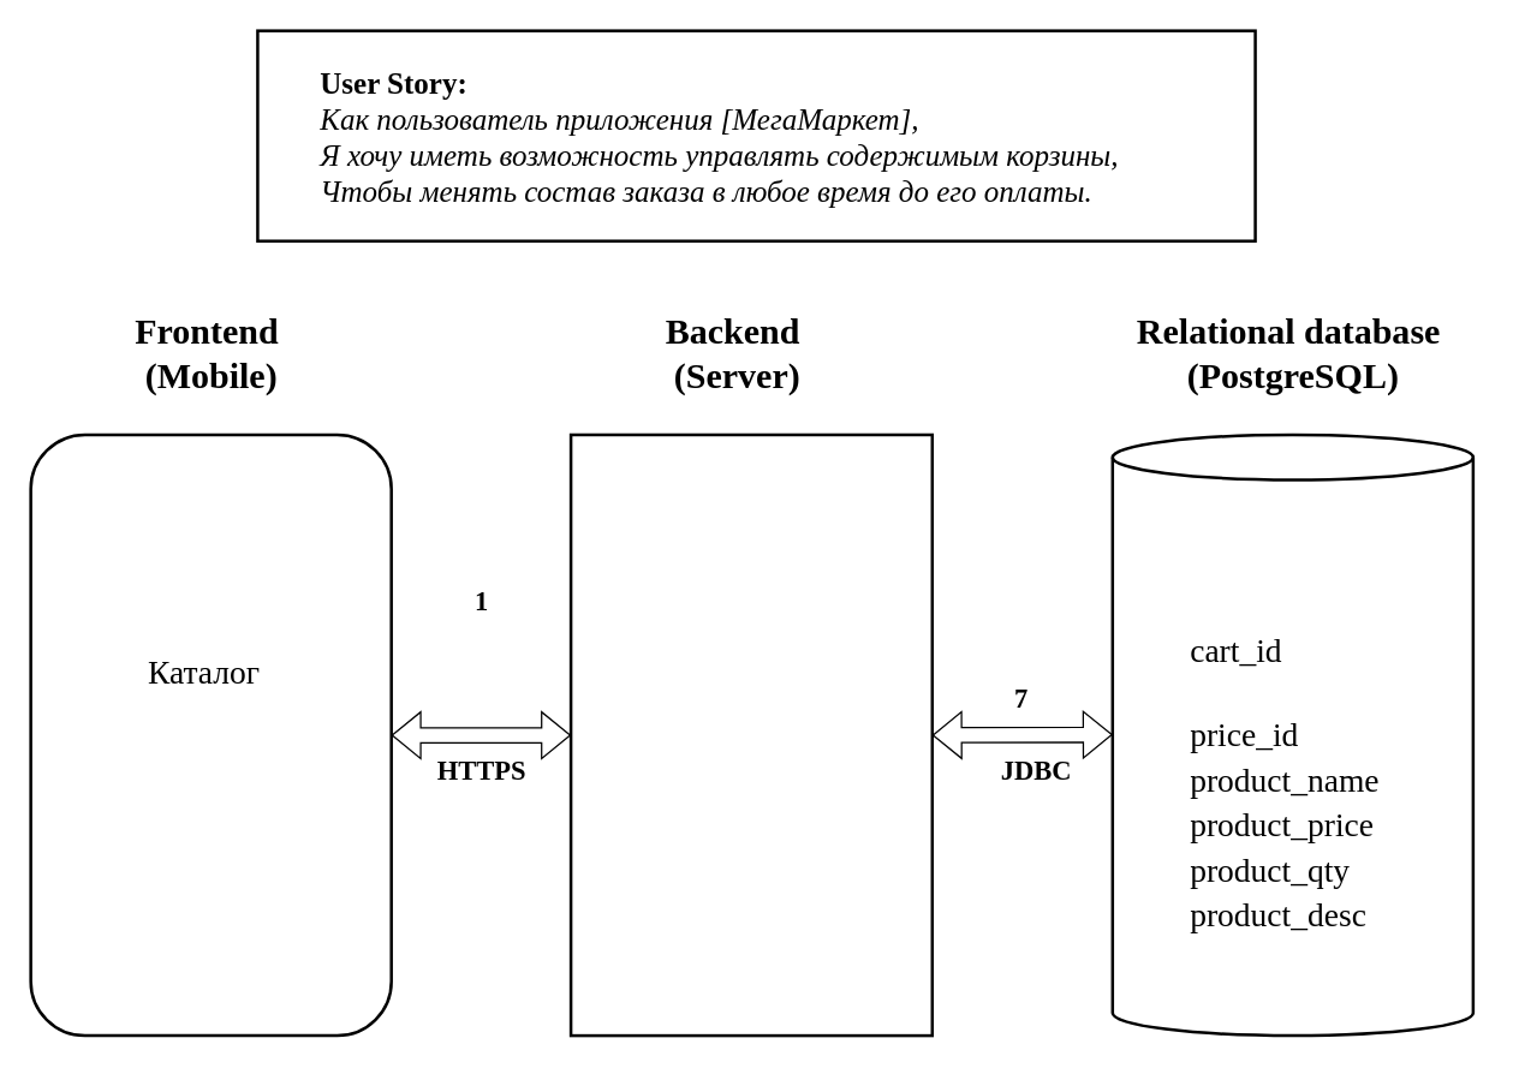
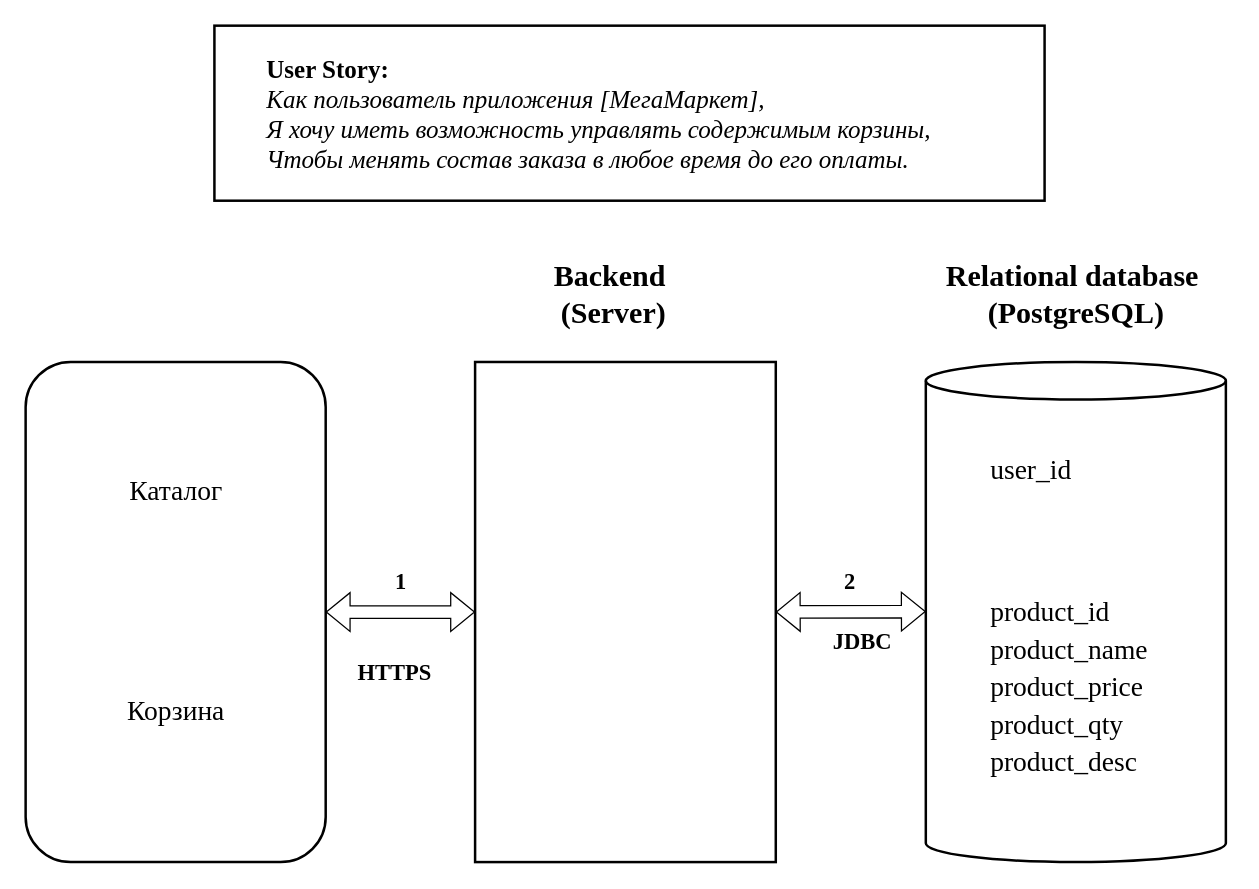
  <mxCell id="0" />
  <mxCell id="1" parent="0" />
  <mxCell id="2" value="&lt;blockquote style=&quot;margin: 0px 0px 0px 40px; border: none; padding: 0px; font-size: 20px;&quot;&gt;&lt;font style=&quot;font-size: 20px;&quot;&gt;&lt;b style=&quot;&quot;&gt;User Story:&amp;nbsp;&lt;br style=&quot;&quot;&gt;&lt;/b&gt;&lt;/font&gt;&lt;font style=&quot;font-size: 20px;&quot;&gt;&lt;em style=&quot;box-sizing: border-box;&quot;&gt;Как пользователь приложения [МегаМаркет],&lt;br style=&quot;&quot;&gt;&lt;/em&gt;&lt;/font&gt;&lt;font style=&quot;font-size: 20px;&quot;&gt;&lt;em style=&quot;box-sizing: border-box;&quot;&gt;Я хочу иметь возможность управлять содержимым корзины,&lt;br style=&quot;&quot;&gt;&lt;/em&gt;&lt;/font&gt;&lt;font style=&quot;font-size: 20px;&quot;&gt;&lt;em style=&quot;box-sizing: border-box;&quot;&gt;Чтобы менять состав заказа в любое время до его оплаты.&lt;/em&gt;&lt;/font&gt;&lt;/blockquote&gt;" style="whiteSpace=wrap;html=1;align=left;strokeWidth=2;fontFamily=Comic Sans MS;fontSize=17;spacing=2;" parent="1" vertex="1"><mxGeometry x="171" y="20" width="664" height="140" as="geometry" /></mxCell>
  <mxCell id="3" value="" style="shape=cylinder3;whiteSpace=wrap;html=1;boundedLbl=1;backgroundOutline=1;size=15;strokeWidth=2;" parent="1" vertex="1"><mxGeometry x="740" y="289" width="240" height="400" as="geometry" /></mxCell>
  <mxCell id="4" value="" style="rounded=1;whiteSpace=wrap;html=1;strokeWidth=2;" parent="1" vertex="1"><mxGeometry x="20" y="289" width="240" height="400" as="geometry" /></mxCell>
  <mxCell id="5" value="" style="rounded=0;whiteSpace=wrap;html=1;strokeWidth=2;" parent="1" vertex="1"><mxGeometry x="379.5" y="289" width="240.5" height="400" as="geometry" /></mxCell>
- <mxCell id="6" value="Frontend&amp;nbsp;&lt;br style=&quot;font-size: 24px;&quot;&gt;(Mobile)" style="text;html=1;align=center;verticalAlign=middle;resizable=0;points=[];autosize=1;strokeColor=none;fillColor=none;fontFamily=Comic Sans MS;fontSize=24;fontStyle=1" parent="1" vertex="1"><mxGeometry x="75" y="200" width="130" height="70" as="geometry" /></mxCell>
  <mxCell id="7" value="Backend&amp;nbsp;&lt;br style=&quot;font-size: 24px;&quot;&gt;(Server)" style="text;html=1;align=center;verticalAlign=middle;resizable=0;points=[];autosize=1;strokeColor=none;fillColor=none;fontFamily=Comic Sans MS;fontSize=24;fontStyle=1" parent="1" vertex="1"><mxGeometry x="429.75" y="200" width="120" height="70" as="geometry" /></mxCell>
  <mxCell id="8" value="Relational database&amp;nbsp;&lt;br style=&quot;font-size: 24px;&quot;&gt;(PostgreSQL)" style="text;html=1;align=center;verticalAlign=middle;resizable=0;points=[];autosize=1;strokeColor=none;fillColor=none;fontFamily=Comic Sans MS;fontSize=24;fontStyle=1" parent="1" vertex="1"><mxGeometry x="735" y="200" width="250" height="70" as="geometry" /></mxCell>
  <mxCell id="9" value="" style="shape=flexArrow;endArrow=classic;startArrow=classic;html=1;rounded=0;exitX=1;exitY=0.5;exitDx=0;exitDy=0;entryX=0;entryY=0.5;entryDx=0;entryDy=0;strokeWidth=1;" parent="1" source="4" target="5" edge="1"><mxGeometry width="100" height="100" relative="1" as="geometry"><mxPoint x="275" y="449" as="sourcePoint" /><mxPoint x="375" y="349" as="targetPoint" /></mxGeometry></mxCell>
  <mxCell id="10" value="" style="shape=flexArrow;endArrow=classic;startArrow=classic;html=1;rounded=0;entryX=0;entryY=0.5;entryDx=0;entryDy=0;strokeWidth=1;" parent="1" edge="1"><mxGeometry width="100" height="100" relative="1" as="geometry"><mxPoint x="620" y="489" as="sourcePoint" /><mxPoint x="740" y="488.6" as="targetPoint" /></mxGeometry></mxCell>
- <mxCell id="11" value="&lt;b style=&quot;font-size: 18px;&quot;&gt;HTTPS&lt;/b&gt;" style="text;html=1;align=center;verticalAlign=middle;resizable=0;points=[];autosize=1;strokeColor=none;fillColor=none;fontSize=18;fontFamily=Comic Sans MS;" parent="1" vertex="1"><mxGeometry x="280" y="493" width="80" height="40" as="geometry" /></mxCell>
+ <mxCell id="11" value="&lt;b style=&quot;font-size: 18px;&quot;&gt;HTTPS&lt;/b&gt;" style="text;html=1;align=center;verticalAlign=middle;resizable=0;points=[];autosize=1;strokeColor=none;fillColor=none;fontSize=18;fontFamily=Comic Sans MS;" parent="1" vertex="1"><mxGeometry x="275" y="518" width="80" height="40" as="geometry" /></mxCell>
  <mxCell id="12" value="&lt;b style=&quot;font-size: 18px;&quot;&gt;JDBC&lt;/b&gt;" style="text;html=1;align=center;verticalAlign=middle;resizable=0;points=[];autosize=1;strokeColor=none;fillColor=none;fontSize=18;fontFamily=Comic Sans MS;" parent="1" vertex="1"><mxGeometry x="654" y="493" width="70" height="40" as="geometry" /></mxCell>
- <mxCell id="13" value="Каталог" style="text;html=1;align=center;verticalAlign=middle;resizable=0;points=[];autosize=1;strokeColor=none;fillColor=none;fontFamily=Comic Sans MS;fontSize=22;fontStyle=0" parent="1" vertex="1"><mxGeometry x="80" y="428" width="110" height="40" as="geometry" /></mxCell>
- <mxCell id="15" value="cart_id" style="text;html=1;align=left;verticalAlign=middle;resizable=0;points=[];autosize=1;strokeColor=none;fillColor=none;fontFamily=Comic Sans MS;fontSize=22;fontStyle=0" parent="1" vertex="1"><mxGeometry x="790" y="414" width="100" height="40" as="geometry" /></mxCell>
- <mxCell id="17" value="price_id" style="text;html=1;align=left;verticalAlign=middle;resizable=0;points=[];autosize=1;strokeColor=none;fillColor=none;fontFamily=Comic Sans MS;fontSize=22;fontStyle=0" parent="1" vertex="1"><mxGeometry x="790" y="470" width="140" height="40" as="geometry" /></mxCell>
+ <mxCell id="13" value="Каталог" style="text;html=1;align=center;verticalAlign=middle;resizable=0;points=[];autosize=1;strokeColor=none;fillColor=none;fontFamily=Comic Sans MS;fontSize=22;fontStyle=0" parent="1" vertex="1"><mxGeometry x="85" y="373" width="110" height="40" as="geometry" /></mxCell>
+ <mxCell id="14" value="Корзина" style="text;html=1;align=center;verticalAlign=middle;resizable=0;points=[];autosize=1;strokeColor=none;fillColor=none;fontFamily=Comic Sans MS;fontSize=22;fontStyle=0" parent="1" vertex="1"><mxGeometry x="85" y="549" width="110" height="40" as="geometry" /></mxCell>
+ <mxCell id="16" value="user_id" style="text;html=1;align=left;verticalAlign=middle;resizable=0;points=[];autosize=1;strokeColor=none;fillColor=none;fontFamily=Comic Sans MS;fontSize=22;fontStyle=0" parent="1" vertex="1"><mxGeometry x="790" y="356" width="100" height="40" as="geometry" /></mxCell>
+ <mxCell id="17" value="product_id" style="text;html=1;align=left;verticalAlign=middle;resizable=0;points=[];autosize=1;strokeColor=none;fillColor=none;fontFamily=Comic Sans MS;fontSize=22;fontStyle=0" parent="1" vertex="1"><mxGeometry x="790" y="470" width="140" height="40" as="geometry" /></mxCell>
  <mxCell id="18" value="product_name" style="text;html=1;align=left;verticalAlign=middle;resizable=0;points=[];autosize=1;strokeColor=none;fillColor=none;fontFamily=Comic Sans MS;fontSize=22;fontStyle=0" parent="1" vertex="1"><mxGeometry x="790" y="500" width="170" height="40" as="geometry" /></mxCell>
  <mxCell id="19" value="product_qty" style="text;html=1;align=left;verticalAlign=middle;resizable=0;points=[];autosize=1;strokeColor=none;fillColor=none;fontFamily=Comic Sans MS;fontSize=22;fontStyle=0" parent="1" vertex="1"><mxGeometry x="790" y="560" width="150" height="40" as="geometry" /></mxCell>
  <mxCell id="20" value="product_desc" style="text;html=1;align=left;verticalAlign=middle;resizable=0;points=[];autosize=1;strokeColor=none;fillColor=none;fontFamily=Comic Sans MS;fontSize=22;fontStyle=0" parent="1" vertex="1"><mxGeometry x="790" y="590" width="160" height="40" as="geometry" /></mxCell>
  <mxCell id="21" value="product_price" style="text;html=1;align=left;verticalAlign=middle;resizable=0;points=[];autosize=1;strokeColor=none;fillColor=none;fontFamily=Comic Sans MS;fontSize=22;fontStyle=0" parent="1" vertex="1"><mxGeometry x="790" y="530" width="170" height="40" as="geometry" /></mxCell>
- <mxCell id="22" value="&lt;b style=&quot;font-size: 18px;&quot;&gt;1&lt;/b&gt;" style="text;html=1;align=center;verticalAlign=middle;resizable=0;points=[];autosize=1;strokeColor=none;fillColor=none;fontSize=18;fontFamily=Comic Sans MS;" parent="1" vertex="1"><mxGeometry x="305" y="380" width="30" height="40" as="geometry" /></mxCell>
- <mxCell id="23" value="&lt;b style=&quot;font-size: 18px;&quot;&gt;7&lt;/b&gt;" style="text;html=1;align=center;verticalAlign=middle;resizable=0;points=[];autosize=1;strokeColor=none;fillColor=none;fontSize=18;fontFamily=Comic Sans MS;" parent="1" vertex="1"><mxGeometry x="664" y="445" width="30" height="40" as="geometry" /></mxCell>
+ <mxCell id="22" value="&lt;b style=&quot;font-size: 18px;&quot;&gt;1&lt;/b&gt;" style="text;html=1;align=center;verticalAlign=middle;resizable=0;points=[];autosize=1;strokeColor=none;fillColor=none;fontSize=18;fontFamily=Comic Sans MS;" parent="1" vertex="1"><mxGeometry x="305" y="445" width="30" height="40" as="geometry" /></mxCell>
+ <mxCell id="23" value="&lt;b style=&quot;font-size: 18px;&quot;&gt;2&lt;/b&gt;" style="text;html=1;align=center;verticalAlign=middle;resizable=0;points=[];autosize=1;strokeColor=none;fillColor=none;fontSize=18;fontFamily=Comic Sans MS;" parent="1" vertex="1"><mxGeometry x="664" y="445" width="30" height="40" as="geometry" /></mxCell>
